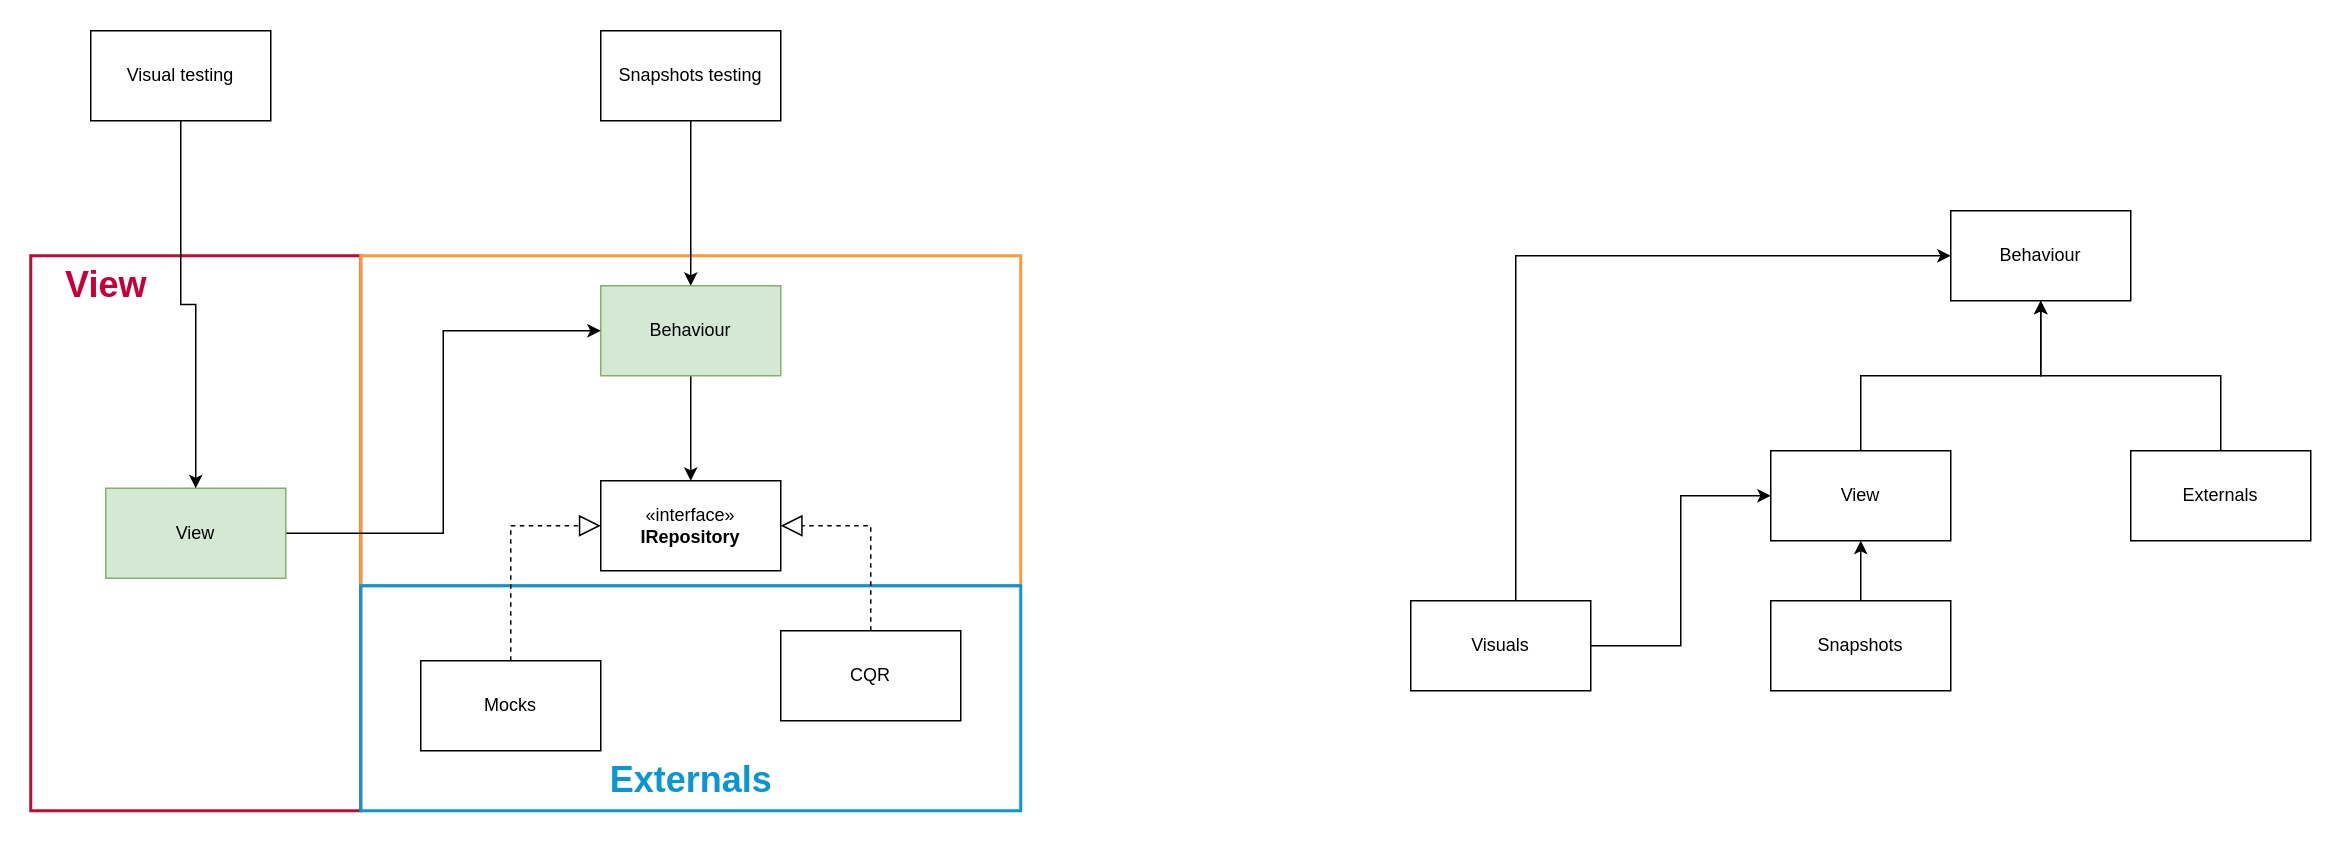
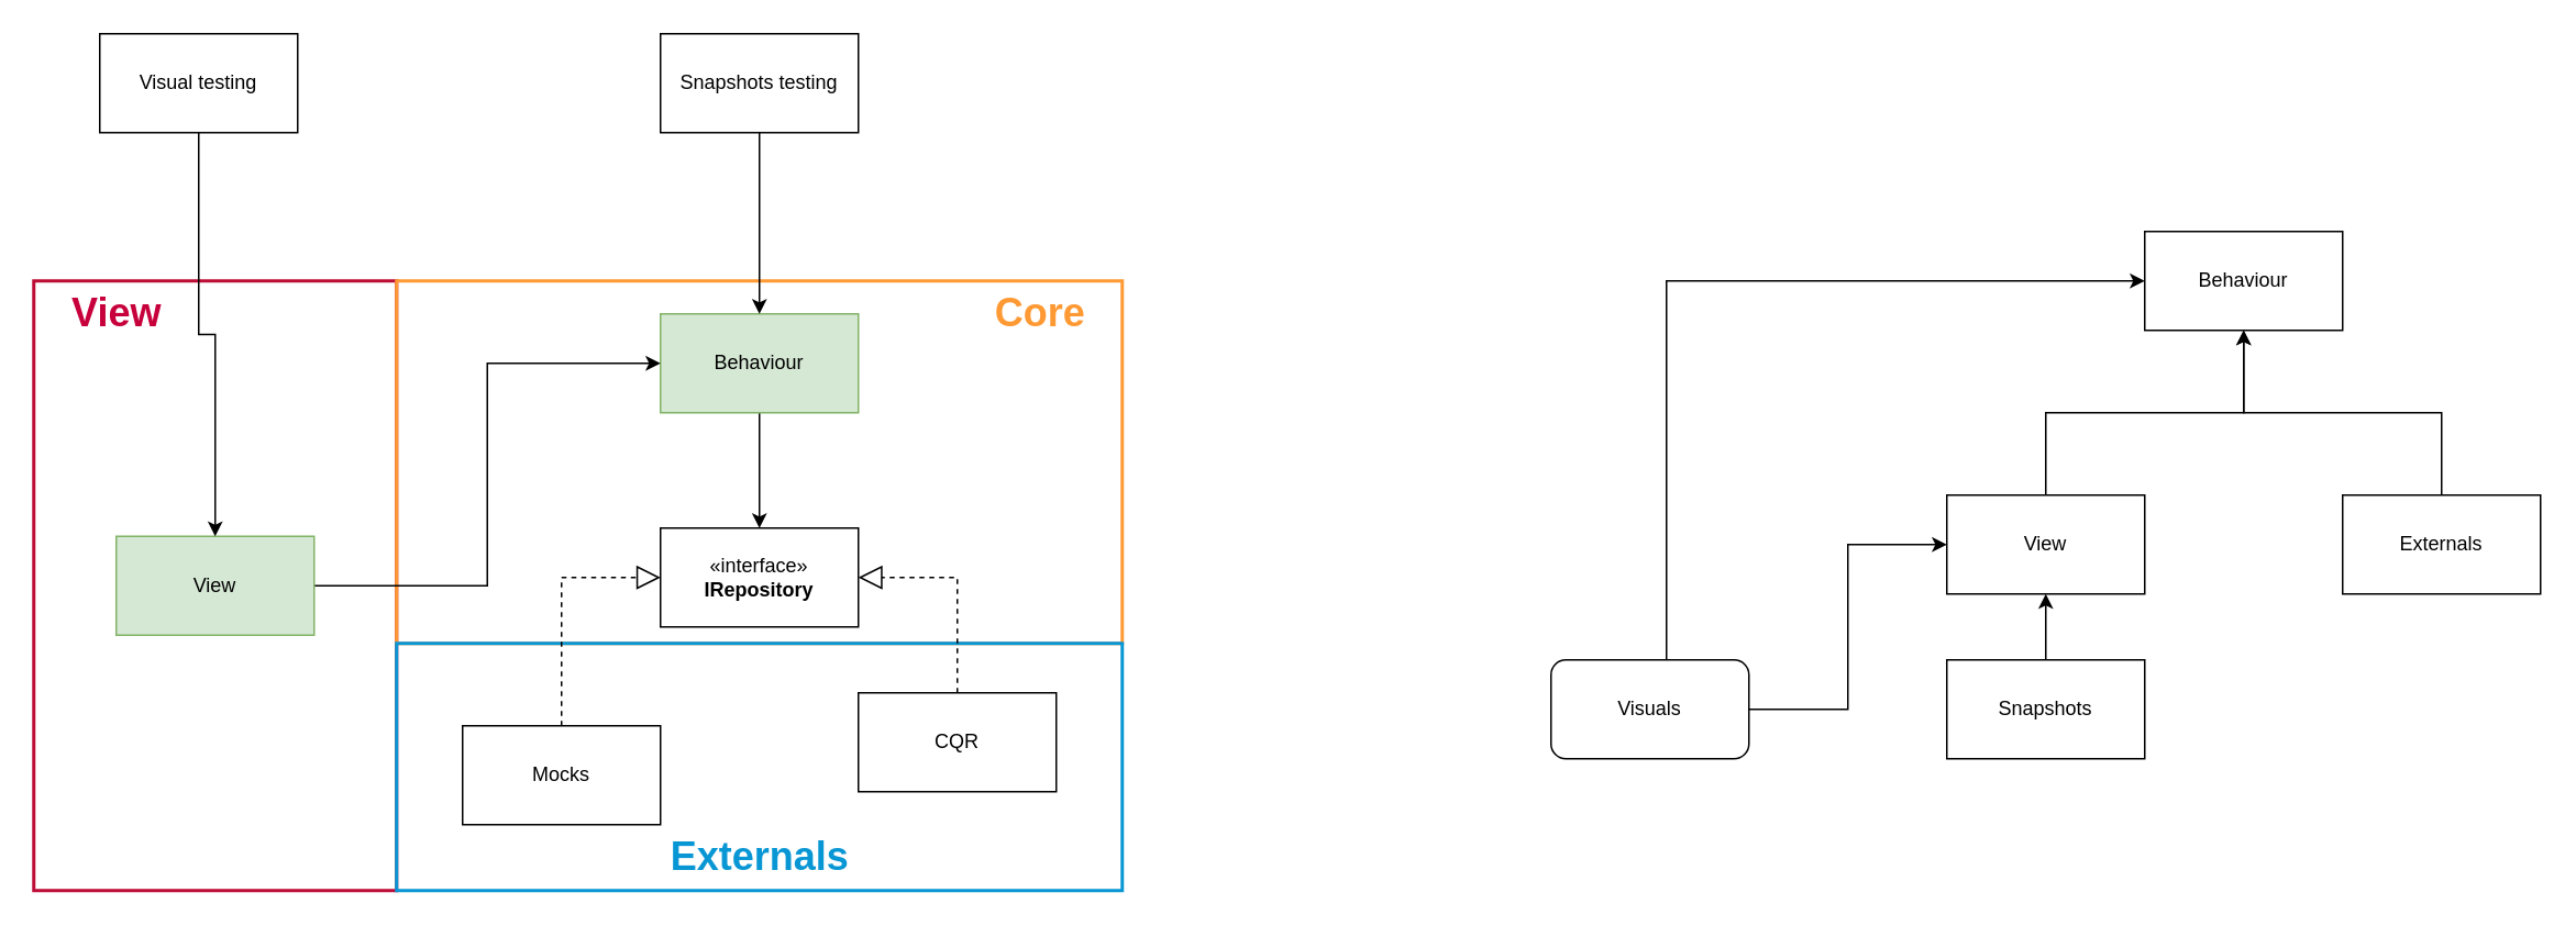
  <mxCell id="0" />
  <mxCell id="1" parent="0" />
  <mxCell id="2" value="" style="rounded=0;whiteSpace=wrap;html=1;fillColor=none;strokeColor=#bd0c36;strokeWidth=2;fontColor=#000000;labelBackgroundColor=default;" vertex="1" parent="1"><mxGeometry x="20" y="170" width="220" height="370" as="geometry" /></mxCell>
  <mxCell id="3" value="" style="rounded=0;whiteSpace=wrap;html=1;fillColor=none;strokeColor=#FF9933;strokeWidth=2;" parent="1" vertex="1"><mxGeometry x="240" y="170" width="440" height="220" as="geometry" /></mxCell>
  <mxCell id="4" value="" style="rounded=0;whiteSpace=wrap;html=1;fillColor=none;strokeColor=#0896d4;strokeWidth=2;fontColor=#000000;labelBackgroundColor=default;" parent="1" vertex="1"><mxGeometry x="240" y="390" width="440" height="150" as="geometry" /></mxCell>
  <mxCell id="5" style="edgeStyle=orthogonalEdgeStyle;rounded=0;orthogonalLoop=1;jettySize=auto;html=1;" parent="1" source="6" target="8" edge="1"><mxGeometry relative="1" as="geometry" /></mxCell>
  <mxCell id="6" value="Behaviour" style="rounded=0;whiteSpace=wrap;html=1;fillColor=#d5e8d4;strokeColor=#82b366;" parent="1" vertex="1"><mxGeometry x="400" y="190" width="120" height="60" as="geometry" /></mxCell>
  <mxCell id="7" value="CQR" style="rounded=0;whiteSpace=wrap;html=1;" parent="1" vertex="1"><mxGeometry x="520" y="420" width="120" height="60" as="geometry" /></mxCell>
  <mxCell id="8" value="«interface»&lt;br&gt;&lt;b&gt;IRepository&lt;/b&gt;" style="html=1;whiteSpace=wrap;" parent="1" vertex="1"><mxGeometry x="400" y="320" width="120" height="60" as="geometry" /></mxCell>
  <mxCell id="9" value="" style="endArrow=block;dashed=1;endFill=0;endSize=12;html=1;rounded=0;exitX=0.5;exitY=0;exitDx=0;exitDy=0;entryX=1;entryY=0.5;entryDx=0;entryDy=0;" parent="1" source="7" target="8" edge="1"><mxGeometry width="160" relative="1" as="geometry"><mxPoint x="430" y="360" as="sourcePoint" /><mxPoint x="590" y="360" as="targetPoint" /><Array as="points"><mxPoint x="580" y="350" /></Array></mxGeometry></mxCell>
  <mxCell id="10" value="Mocks" style="rounded=0;whiteSpace=wrap;html=1;" parent="1" vertex="1"><mxGeometry x="280" y="440" width="120" height="60" as="geometry" /></mxCell>
  <mxCell id="11" value="" style="endArrow=block;dashed=1;endFill=0;endSize=12;html=1;rounded=0;exitX=0.5;exitY=0;exitDx=0;exitDy=0;entryX=0;entryY=0.5;entryDx=0;entryDy=0;" parent="1" source="10" target="8" edge="1"><mxGeometry width="160" relative="1" as="geometry"><mxPoint x="630" y="450" as="sourcePoint" /><mxPoint x="530" y="360" as="targetPoint" /><Array as="points"><mxPoint x="340" y="350" /></Array></mxGeometry></mxCell>
+ <mxCell id="12" value="Core" style="text;strokeColor=none;fillColor=none;html=1;fontSize=24;fontStyle=1;verticalAlign=middle;align=center;fontColor=#ff9933;labelBorderColor=none;labelBackgroundColor=default;" parent="1" vertex="1"><mxGeometry x="580" y="170" width="100" height="40" as="geometry" /></mxCell>
  <mxCell id="13" value="Externals" style="text;strokeColor=none;fillColor=none;html=1;fontSize=24;fontStyle=1;verticalAlign=middle;align=center;fontColor=#0896d4;labelBorderColor=none;" parent="1" vertex="1"><mxGeometry x="400" y="500" width="120" height="40" as="geometry" /></mxCell>
  <mxCell id="14" style="edgeStyle=orthogonalEdgeStyle;rounded=0;orthogonalLoop=1;jettySize=auto;html=1;entryX=0;entryY=0.5;entryDx=0;entryDy=0;" edge="1" parent="1" source="15" target="6"><mxGeometry relative="1" as="geometry" /></mxCell>
  <mxCell id="15" value="View" style="rounded=0;whiteSpace=wrap;html=1;fillColor=#d5e8d4;strokeColor=#82b366;" vertex="1" parent="1"><mxGeometry x="70" y="325" width="120" height="60" as="geometry" /></mxCell>
  <mxCell id="16" value="View" style="text;strokeColor=none;fillColor=none;html=1;fontSize=24;fontStyle=1;verticalAlign=middle;align=center;fontColor=#c7003c;labelBorderColor=none;labelBackgroundColor=default;" vertex="1" parent="1"><mxGeometry x="20" y="170" width="100" height="40" as="geometry" /></mxCell>
  <mxCell id="17" style="edgeStyle=orthogonalEdgeStyle;rounded=0;orthogonalLoop=1;jettySize=auto;html=1;entryX=0.5;entryY=0;entryDx=0;entryDy=0;" edge="1" parent="1" source="18" target="15"><mxGeometry relative="1" as="geometry" /></mxCell>
  <mxCell id="18" value="Visual testing" style="rounded=0;whiteSpace=wrap;html=1;" vertex="1" parent="1"><mxGeometry x="60" y="20" width="120" height="60" as="geometry" /></mxCell>
  <mxCell id="19" style="edgeStyle=orthogonalEdgeStyle;rounded=0;orthogonalLoop=1;jettySize=auto;html=1;" edge="1" parent="1" source="20" target="6"><mxGeometry relative="1" as="geometry" /></mxCell>
  <mxCell id="20" value="Snapshots testing" style="rounded=0;whiteSpace=wrap;html=1;" vertex="1" parent="1"><mxGeometry x="400" y="20" width="120" height="60" as="geometry" /></mxCell>
  <mxCell id="21" value="Behaviour" style="rounded=0;whiteSpace=wrap;html=1;" vertex="1" parent="1"><mxGeometry x="1300" y="140" width="120" height="60" as="geometry" /></mxCell>
  <mxCell id="22" style="edgeStyle=orthogonalEdgeStyle;rounded=0;orthogonalLoop=1;jettySize=auto;html=1;" edge="1" parent="1" source="23" target="21"><mxGeometry relative="1" as="geometry" /></mxCell>
  <mxCell id="23" value="View" style="rounded=0;whiteSpace=wrap;html=1;" vertex="1" parent="1"><mxGeometry x="1180" y="300" width="120" height="60" as="geometry" /></mxCell>
  <mxCell id="24" style="edgeStyle=orthogonalEdgeStyle;rounded=0;orthogonalLoop=1;jettySize=auto;html=1;entryX=0.5;entryY=1;entryDx=0;entryDy=0;" edge="1" parent="1" source="25" target="21"><mxGeometry relative="1" as="geometry" /></mxCell>
  <mxCell id="25" value="Externals" style="rounded=0;whiteSpace=wrap;html=1;" vertex="1" parent="1"><mxGeometry x="1420" y="300" width="120" height="60" as="geometry" /></mxCell>
  <mxCell id="26" style="edgeStyle=orthogonalEdgeStyle;rounded=0;orthogonalLoop=1;jettySize=auto;html=1;entryX=0;entryY=0.5;entryDx=0;entryDy=0;" edge="1" parent="1" source="28" target="23"><mxGeometry relative="1" as="geometry" /></mxCell>
  <mxCell id="27" style="edgeStyle=orthogonalEdgeStyle;rounded=0;orthogonalLoop=1;jettySize=auto;html=1;entryX=0;entryY=0.5;entryDx=0;entryDy=0;" edge="1" parent="1" source="28" target="21"><mxGeometry relative="1" as="geometry"><Array as="points"><mxPoint x="1010" y="170" /></Array></mxGeometry></mxCell>
- <mxCell id="28" value="Visuals" style="rounded=0;whiteSpace=wrap;html=1;" vertex="1" parent="1"><mxGeometry x="940" y="400" width="120" height="60" as="geometry" /></mxCell>
+ <mxCell id="28" value="Visuals" style="whiteSpace=wrap;html=1;rounded=1;" vertex="1" parent="1"><mxGeometry x="940" y="400" width="120" height="60" as="geometry" /></mxCell>
  <mxCell id="29" style="edgeStyle=orthogonalEdgeStyle;rounded=0;orthogonalLoop=1;jettySize=auto;html=1;entryX=0.5;entryY=1;entryDx=0;entryDy=0;" edge="1" parent="1" source="30" target="23"><mxGeometry relative="1" as="geometry" /></mxCell>
  <mxCell id="30" value="Snapshots" style="rounded=0;whiteSpace=wrap;html=1;" vertex="1" parent="1"><mxGeometry x="1180" y="400" width="120" height="60" as="geometry" /></mxCell>
